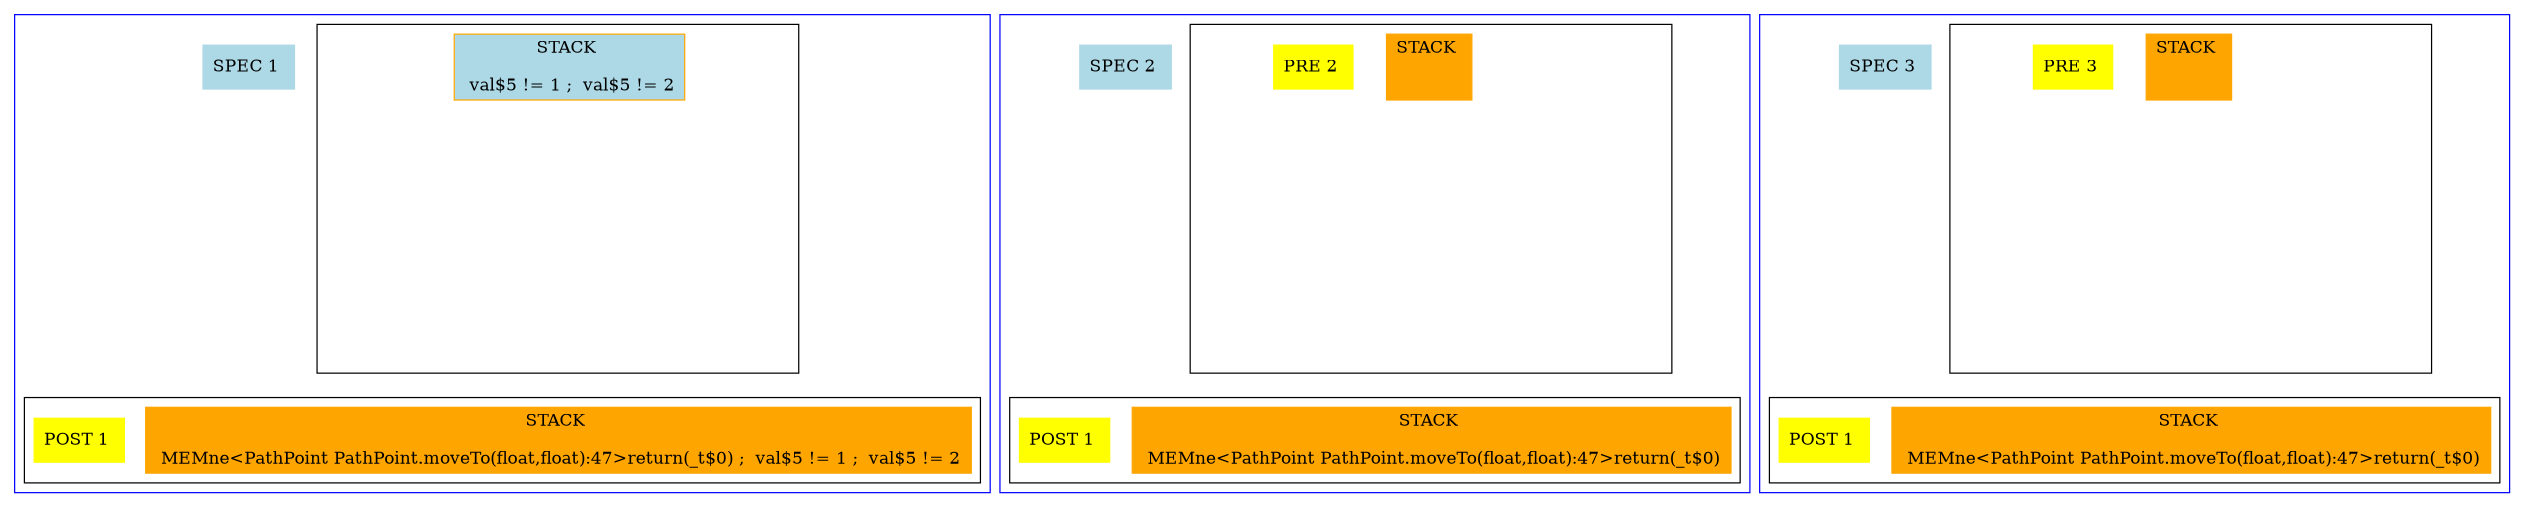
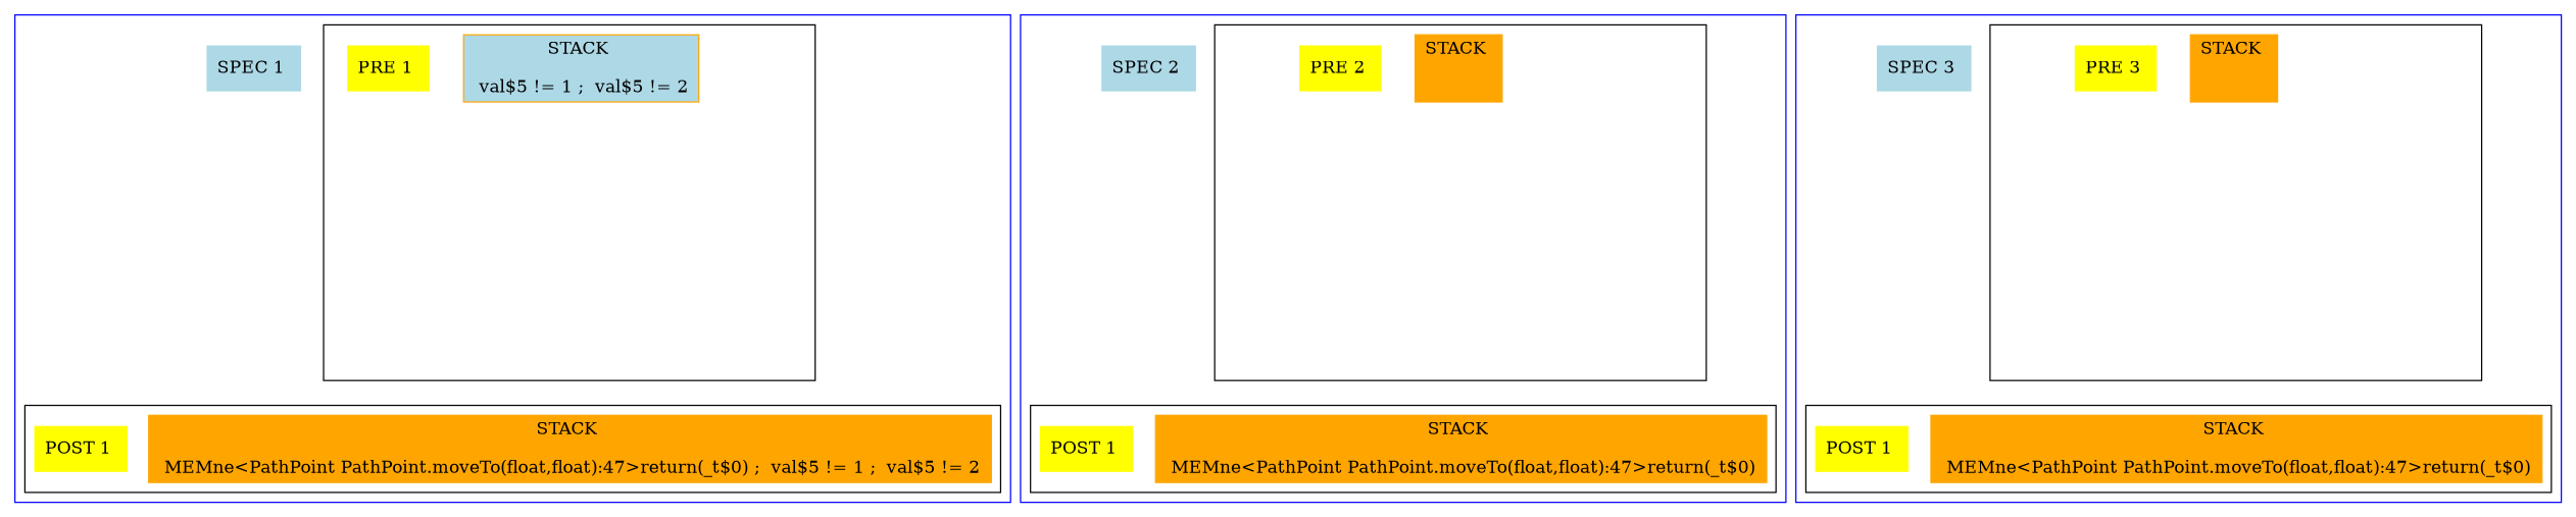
  digraph {
    compound=true
    node [shape=box style=invis]
    edge [style=invis]
    n1 [color=orange fillcolor=lightblue label="STACK \n\n val$5 != 1 ;  val$5 != 2" style=filled]
    inv_11
    inv_12
    inv_13
    inv_14
    inv_111
    inv_1111
    inv_122
    inv_1222
    inv_133
    inv_1333
    inv_144
    inv_1444
+   n14 [color=yellow label="PRE 1 " style=filled]
    n15 [color=orange label="STACK \n\n MEMne<PathPoint PathPoint.moveTo(float,float):47>return(_t$0) ;  val$5 != 1 ;  val$5 != 2" style=filled]
    n16 [color=yellow label="POST 1 " style=filled]
    n17 [color=lightblue label="SPEC 1 " style=filled]
    n18 [color=orange label="STACK \n\n " style=filled]
    inv_21
    inv_22
    inv_23
    inv_24
    inv_211
    inv_2111
    inv_222
    inv_2222
    inv_233
    inv_2333
    inv_244
    inv_2444
    n31 [color=yellow label="PRE 2 " style=filled]
    n32 [color=orange label="STACK \n\n MEMne<PathPoint PathPoint.moveTo(float,float):47>return(_t$0)" style=filled]
    n33 [color=yellow label="POST 1 " style=filled]
    n34 [color=lightblue label="SPEC 2 " style=filled]
    n35 [color=orange label="STACK \n\n " style=filled]
    inv_31
    inv_32
    inv_33
    inv_34
    inv_311
    inv_3111
    inv_322
    inv_3222
    inv_333
    inv_3333
    inv_344
    inv_3444
    n48 [color=yellow label="PRE 3 " style=filled]
    n49 [color=orange label="STACK \n\n MEMne<PathPoint PathPoint.moveTo(float,float):47>return(_t$0)" style=filled]
    n50 [color=yellow label="POST 1 " style=filled]
    n51 [color=lightblue label="SPEC 3 " style=filled]
    subgraph cluster_1 {
      color=blue
      n17
      subgraph cluster_2 {
        color=black
+       n14
        subgraph sub_3 {
          color=black
          n1
          inv_11
          inv_12
          inv_13
          inv_14
          inv_111
          inv_1111
          inv_122
          inv_1222
          inv_133
          inv_1333
          inv_144
          inv_1444
        }
      }
      subgraph cluster_4 {
        color=black
        n16
        subgraph sub_5 {
          color=black
          n15
        }
      }
    }
    subgraph cluster_6 {
      color=blue
      n34
      subgraph cluster_7 {
        color=black
        n31
        subgraph sub_8 {
          color=black
          n18
          inv_21
          inv_22
          inv_23
          inv_24
          inv_211
          inv_2111
          inv_222
          inv_2222
          inv_233
          inv_2333
          inv_244
          inv_2444
        }
      }
      subgraph cluster_9 {
        color=black
        n33
        subgraph sub_10 {
          color=black
          n32
        }
      }
    }
    subgraph cluster_11 {
      color=blue
      n51
      subgraph cluster_12 {
        color=black
        n48
        subgraph sub_13 {
          color=black
          n35
          inv_31
          inv_32
          inv_33
          inv_34
          inv_311
          inv_3111
          inv_322
          inv_3222
          inv_333
          inv_3333
          inv_344
          inv_3444
        }
      }
      subgraph cluster_14 {
        color=black
        n50
        subgraph sub_15 {
          color=black
          n49
        }
      }
    }
    n1 -> inv_11
    n1 -> inv_12
    n1 -> inv_13
    n1 -> inv_14
    inv_11 -> inv_111
    inv_12 -> inv_122
    inv_13 -> inv_133
    inv_14 -> inv_144
    inv_111 -> inv_1111
    inv_1111 -> n15
    inv_122 -> inv_1222
    inv_1222 -> n15
    inv_133 -> inv_1333
    inv_1333 -> n15
    inv_144 -> inv_1444
    inv_1444 -> n15
    n18 -> inv_21
    n18 -> inv_22
    n18 -> inv_23
    n18 -> inv_24
    inv_21 -> inv_211
    inv_22 -> inv_222
    inv_23 -> inv_233
    inv_24 -> inv_244
    inv_211 -> inv_2111
    inv_2111 -> n32
    inv_222 -> inv_2222
    inv_2222 -> n32
    inv_233 -> inv_2333
    inv_2333 -> n32
    inv_244 -> inv_2444
    inv_2444 -> n32
    n35 -> inv_31
    n35 -> inv_32
    n35 -> inv_33
    n35 -> inv_34
    inv_31 -> inv_311
    inv_32 -> inv_322
    inv_33 -> inv_333
    inv_34 -> inv_344
    inv_311 -> inv_3111
    inv_3111 -> n49
    inv_322 -> inv_3222
    inv_3222 -> n49
    inv_333 -> inv_3333
    inv_3333 -> n49
    inv_344 -> inv_3444
    inv_3444 -> n49
  }
